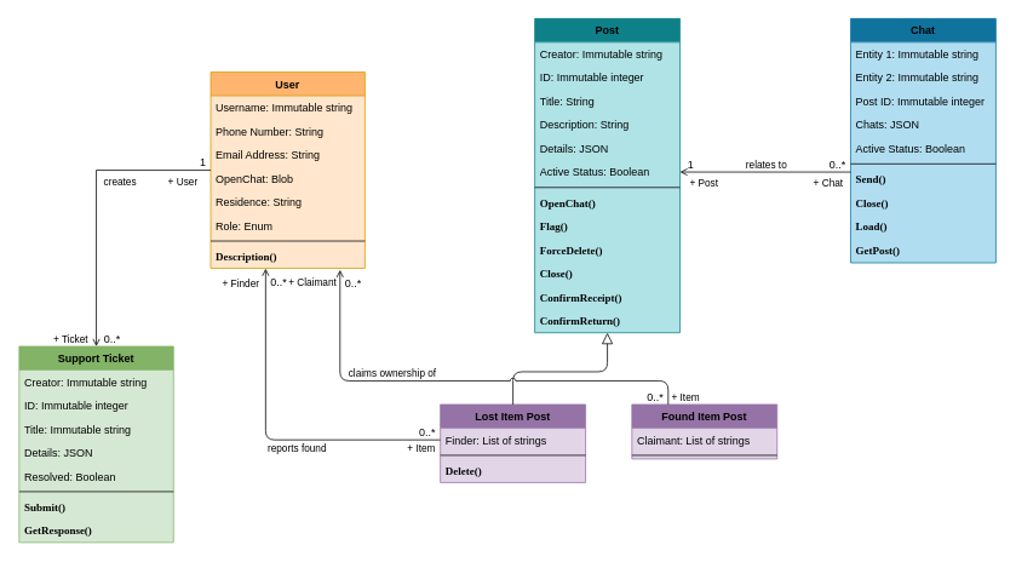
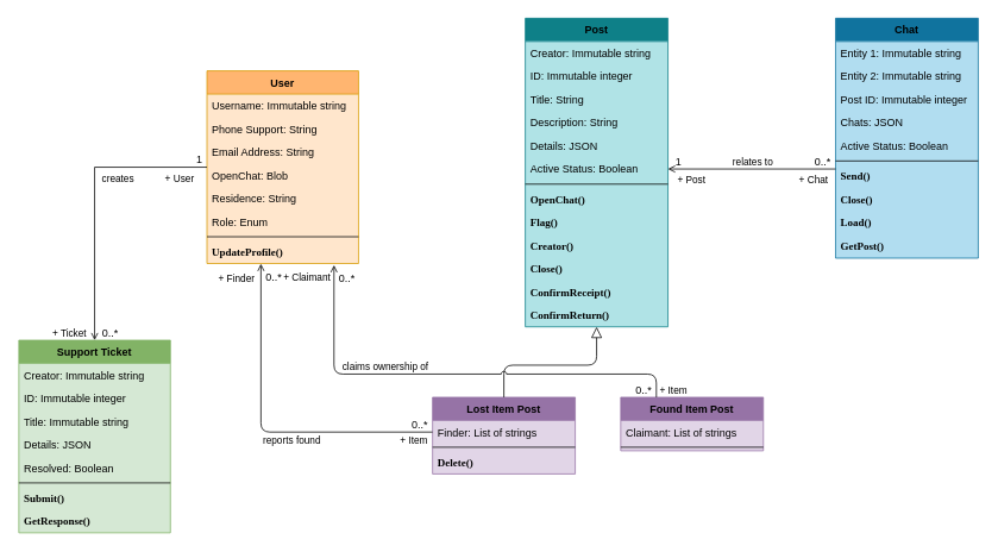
  <mxCell id="0" />
  <mxCell id="1" parent="0" />
  <mxCell id="2" value="User" style="swimlane;fontStyle=1;align=center;verticalAlign=top;childLayout=stackLayout;horizontal=1;startSize=26;horizontalStack=0;resizeParent=1;resizeLast=0;collapsible=1;marginBottom=0;rounded=0;shadow=0;strokeWidth=1;fillColor=#FFB570;strokeColor=#d79b00;swimlaneFillColor=#FFE6CC;" parent="1" vertex="1"><mxGeometry x="231" y="79" width="170" height="216" as="geometry"><mxRectangle x="220" y="140" width="160" height="26" as="alternateBounds" /></mxGeometry></mxCell>
  <mxCell id="3" value="Username: Immutable string" style="text;align=left;verticalAlign=top;spacingLeft=4;spacingRight=4;overflow=hidden;rotatable=0;points=[[0,0.5],[1,0.5]];portConstraint=eastwest;fontStyle=0" parent="2" vertex="1"><mxGeometry y="26" width="170" height="26" as="geometry" /></mxCell>
- <mxCell id="4" value="Phone Number: String" style="text;align=left;verticalAlign=top;spacingLeft=4;spacingRight=4;overflow=hidden;rotatable=0;points=[[0,0.5],[1,0.5]];portConstraint=eastwest;rounded=0;shadow=0;html=0;" parent="2" vertex="1"><mxGeometry y="52" width="170" height="26" as="geometry" /></mxCell>
+ <mxCell id="4" value="Phone Support: String" style="text;align=left;verticalAlign=top;spacingLeft=4;spacingRight=4;overflow=hidden;rotatable=0;points=[[0,0.5],[1,0.5]];portConstraint=eastwest;rounded=0;shadow=0;html=0;" parent="2" vertex="1"><mxGeometry y="52" width="170" height="26" as="geometry" /></mxCell>
  <mxCell id="5" value="Email Address: String&#10;" style="text;align=left;verticalAlign=top;spacingLeft=4;spacingRight=4;overflow=hidden;rotatable=0;points=[[0,0.5],[1,0.5]];portConstraint=eastwest;rounded=0;shadow=0;html=0;" parent="2" vertex="1"><mxGeometry y="78" width="170" height="26" as="geometry" /></mxCell>
  <mxCell id="6" value="OpenChat: Blob" style="text;align=left;verticalAlign=top;spacingLeft=4;spacingRight=4;overflow=hidden;rotatable=0;points=[[0,0.5],[1,0.5]];portConstraint=eastwest;rounded=0;shadow=0;html=0;" parent="2" vertex="1"><mxGeometry y="104" width="170" height="26" as="geometry" /></mxCell>
  <mxCell id="7" value="Residence: String" style="text;align=left;verticalAlign=top;spacingLeft=4;spacingRight=4;overflow=hidden;rotatable=0;points=[[0,0.5],[1,0.5]];portConstraint=eastwest;rounded=0;shadow=0;html=0;" parent="2" vertex="1"><mxGeometry y="130" width="170" height="26" as="geometry" /></mxCell>
  <mxCell id="8" value="Role: Enum" style="text;align=left;verticalAlign=top;spacingLeft=4;spacingRight=4;overflow=hidden;rotatable=0;points=[[0,0.5],[1,0.5]];portConstraint=eastwest;rounded=0;shadow=0;html=0;" parent="2" vertex="1"><mxGeometry y="156" width="170" height="26" as="geometry" /></mxCell>
  <mxCell id="9" value="" style="line;html=1;strokeWidth=1;align=left;verticalAlign=middle;spacingTop=-1;spacingLeft=3;spacingRight=3;rotatable=0;labelPosition=right;points=[];portConstraint=eastwest;" parent="2" vertex="1"><mxGeometry y="182" width="170" height="8" as="geometry" /></mxCell>
- <mxCell id="10" value="Description()" style="text;align=left;verticalAlign=top;spacingLeft=4;spacingRight=4;overflow=hidden;rotatable=0;points=[[0,0.5],[1,0.5]];portConstraint=eastwest;fontFamily=Consolas;fontStyle=1" parent="2" vertex="1"><mxGeometry y="190" width="170" height="26" as="geometry" /></mxCell>
+ <mxCell id="10" value="UpdateProfile()" style="text;align=left;verticalAlign=top;spacingLeft=4;spacingRight=4;overflow=hidden;rotatable=0;points=[[0,0.5],[1,0.5]];portConstraint=eastwest;fontFamily=Consolas;fontStyle=1" parent="2" vertex="1"><mxGeometry y="190" width="170" height="26" as="geometry" /></mxCell>
  <mxCell id="11" value="Lost Item Post" style="swimlane;fontStyle=1;align=center;verticalAlign=top;childLayout=stackLayout;horizontal=1;startSize=26;horizontalStack=0;resizeParent=1;resizeLast=0;collapsible=1;marginBottom=0;rounded=0;shadow=0;strokeWidth=1;fillColor=#9673A6;strokeColor=#9673a6;swimlaneFillColor=#E1D5E7;" parent="1" vertex="1"><mxGeometry x="484" y="445" width="160" height="86" as="geometry"><mxRectangle x="130" y="380" width="160" height="26" as="alternateBounds" /></mxGeometry></mxCell>
  <mxCell id="12" value="Finder: List of strings" style="text;align=left;verticalAlign=top;spacingLeft=4;spacingRight=4;overflow=hidden;rotatable=0;points=[[0,0.5],[1,0.5]];portConstraint=eastwest;" parent="11" vertex="1"><mxGeometry y="26" width="160" height="26" as="geometry" /></mxCell>
  <mxCell id="13" value="" style="line;html=1;strokeWidth=1;align=left;verticalAlign=middle;spacingTop=-1;spacingLeft=3;spacingRight=3;rotatable=0;labelPosition=right;points=[];portConstraint=eastwest;" parent="11" vertex="1"><mxGeometry y="52" width="160" height="8" as="geometry" /></mxCell>
  <mxCell id="14" value="Delete()" style="text;align=left;verticalAlign=top;spacingLeft=4;spacingRight=4;overflow=hidden;rotatable=0;points=[[0,0.5],[1,0.5]];portConstraint=eastwest;fontStyle=1;fontFamily=Consolas;" parent="11" vertex="1"><mxGeometry y="60" width="160" height="26" as="geometry" /></mxCell>
  <mxCell id="15" value="Found Item Post" style="swimlane;fontStyle=1;align=center;verticalAlign=top;childLayout=stackLayout;horizontal=1;startSize=26;horizontalStack=0;resizeParent=1;resizeLast=0;collapsible=1;marginBottom=0;rounded=0;shadow=0;strokeWidth=1;fillColor=#9673A6;strokeColor=#9673a6;swimlaneFillColor=#E1D5E7;" parent="1" vertex="1"><mxGeometry x="695" y="445" width="160" height="60" as="geometry"><mxRectangle x="340" y="380" width="170" height="26" as="alternateBounds" /></mxGeometry></mxCell>
  <mxCell id="16" value="Claimant: List of strings" style="text;align=left;verticalAlign=top;spacingLeft=4;spacingRight=4;overflow=hidden;rotatable=0;points=[[0,0.5],[1,0.5]];portConstraint=eastwest;" parent="15" vertex="1"><mxGeometry y="26" width="160" height="26" as="geometry" /></mxCell>
  <mxCell id="17" value="" style="line;html=1;strokeWidth=1;align=left;verticalAlign=middle;spacingTop=-1;spacingLeft=3;spacingRight=3;rotatable=0;labelPosition=right;points=[];portConstraint=eastwest;" parent="15" vertex="1"><mxGeometry y="52" width="160" height="8" as="geometry" /></mxCell>
  <mxCell id="18" style="edgeStyle=orthogonalEdgeStyle;rounded=1;orthogonalLoop=1;jettySize=auto;html=1;entryX=0.5;entryY=0;entryDx=0;entryDy=0;endArrow=none;startFill=0;startArrow=block;startSize=10;curved=0;" parent="1" source="19" target="11" edge="1"><mxGeometry relative="1" as="geometry"><Array as="points"><mxPoint x="668" y="409" /><mxPoint x="564" y="409" /></Array></mxGeometry></mxCell>
  <mxCell id="19" value="Post" style="swimlane;fontStyle=1;align=center;verticalAlign=top;childLayout=stackLayout;horizontal=1;startSize=26;horizontalStack=0;resizeParent=1;resizeLast=0;collapsible=1;marginBottom=0;rounded=0;shadow=0;strokeWidth=1;fillColor=#0E8088;strokeColor=#0e8088;swimlaneFillColor=#B0E3E6;" parent="1" vertex="1"><mxGeometry x="588" y="20" width="160" height="346" as="geometry"><mxRectangle x="508" y="81" width="160" height="26" as="alternateBounds" /></mxGeometry></mxCell>
  <mxCell id="20" value="Creator: Immutable string" style="text;align=left;verticalAlign=top;spacingLeft=4;spacingRight=4;overflow=hidden;rotatable=0;points=[[0,0.5],[1,0.5]];portConstraint=eastwest;" parent="19" vertex="1"><mxGeometry y="26" width="160" height="26" as="geometry" /></mxCell>
  <mxCell id="21" value="ID: Immutable integer" style="text;align=left;verticalAlign=top;spacingLeft=4;spacingRight=4;overflow=hidden;rotatable=0;points=[[0,0.5],[1,0.5]];portConstraint=eastwest;rounded=0;shadow=0;html=0;" parent="19" vertex="1"><mxGeometry y="52" width="160" height="26" as="geometry" /></mxCell>
  <mxCell id="22" value="Title: String" style="text;align=left;verticalAlign=top;spacingLeft=4;spacingRight=4;overflow=hidden;rotatable=0;points=[[0,0.5],[1,0.5]];portConstraint=eastwest;rounded=0;shadow=0;html=0;" parent="19" vertex="1"><mxGeometry y="78" width="160" height="26" as="geometry" /></mxCell>
  <mxCell id="23" value="Description: String" style="text;align=left;verticalAlign=top;spacingLeft=4;spacingRight=4;overflow=hidden;rotatable=0;points=[[0,0.5],[1,0.5]];portConstraint=eastwest;rounded=0;shadow=0;html=0;" parent="19" vertex="1"><mxGeometry y="104" width="160" height="26" as="geometry" /></mxCell>
  <mxCell id="24" value="Details: JSON" style="text;align=left;verticalAlign=top;spacingLeft=4;spacingRight=4;overflow=hidden;rotatable=0;points=[[0,0.5],[1,0.5]];portConstraint=eastwest;rounded=0;shadow=0;html=0;" parent="19" vertex="1"><mxGeometry y="130" width="160" height="26" as="geometry" /></mxCell>
  <mxCell id="25" value="Active Status: Boolean" style="text;align=left;verticalAlign=top;spacingLeft=4;spacingRight=4;overflow=hidden;rotatable=0;points=[[0,0.5],[1,0.5]];portConstraint=eastwest;rounded=0;shadow=0;html=0;" parent="19" vertex="1"><mxGeometry y="156" width="160" height="26" as="geometry" /></mxCell>
  <mxCell id="26" value="" style="line;html=1;strokeWidth=1;align=left;verticalAlign=middle;spacingTop=-1;spacingLeft=3;spacingRight=3;rotatable=0;labelPosition=right;points=[];portConstraint=eastwest;" parent="19" vertex="1"><mxGeometry y="182" width="160" height="8" as="geometry" /></mxCell>
  <mxCell id="27" value="OpenChat()" style="text;align=left;verticalAlign=top;spacingLeft=4;spacingRight=4;overflow=hidden;rotatable=0;points=[[0,0.5],[1,0.5]];portConstraint=eastwest;fontFamily=Consolas;fontStyle=1" parent="19" vertex="1"><mxGeometry y="190" width="160" height="26" as="geometry" /></mxCell>
  <mxCell id="28" value="Flag()" style="text;align=left;verticalAlign=top;spacingLeft=4;spacingRight=4;overflow=hidden;rotatable=0;points=[[0,0.5],[1,0.5]];portConstraint=eastwest;fontStyle=1;fontFamily=Consolas;" parent="19" vertex="1"><mxGeometry y="216" width="160" height="26" as="geometry" /></mxCell>
- <mxCell id="29" value="ForceDelete()" style="text;align=left;verticalAlign=top;spacingLeft=4;spacingRight=4;overflow=hidden;rotatable=0;points=[[0,0.5],[1,0.5]];portConstraint=eastwest;fontStyle=1;fontFamily=Consolas;" parent="19" vertex="1"><mxGeometry y="242" width="160" height="26" as="geometry" /></mxCell>
+ <mxCell id="29" value="Creator()" style="text;align=left;verticalAlign=top;spacingLeft=4;spacingRight=4;overflow=hidden;rotatable=0;points=[[0,0.5],[1,0.5]];portConstraint=eastwest;fontStyle=1;fontFamily=Consolas;" parent="19" vertex="1"><mxGeometry y="242" width="160" height="26" as="geometry" /></mxCell>
  <mxCell id="30" value="Close()" style="text;align=left;verticalAlign=top;spacingLeft=4;spacingRight=4;overflow=hidden;rotatable=0;points=[[0,0.5],[1,0.5]];portConstraint=eastwest;fontStyle=1;fontFamily=Consolas;" parent="19" vertex="1"><mxGeometry y="268" width="160" height="26" as="geometry" /></mxCell>
  <mxCell id="31" value="ConfirmReceipt()" style="text;align=left;verticalAlign=top;spacingLeft=4;spacingRight=4;overflow=hidden;rotatable=0;points=[[0,0.5],[1,0.5]];portConstraint=eastwest;fontStyle=1;fontFamily=Consolas;" parent="19" vertex="1"><mxGeometry y="294" width="160" height="26" as="geometry" /></mxCell>
  <mxCell id="32" value="ConfirmReturn()" style="text;align=left;verticalAlign=top;spacingLeft=4;spacingRight=4;overflow=hidden;rotatable=0;points=[[0,0.5],[1,0.5]];portConstraint=eastwest;fontStyle=1;fontFamily=Consolas;" parent="19" vertex="1"><mxGeometry y="320" width="160" height="26" as="geometry" /></mxCell>
  <mxCell id="33" value="" style="endArrow=none;shadow=0;strokeWidth=1;rounded=1;curved=0;endFill=1;edgeStyle=elbowEdgeStyle;elbow=vertical;startArrow=open;startFill=0;exitX=0.356;exitY=1.012;exitDx=0;exitDy=0;entryX=0;entryY=0.5;entryDx=0;entryDy=0;exitPerimeter=0;" parent="1" source="10" target="12" edge="1"><mxGeometry x="0.5" y="41" relative="1" as="geometry"><mxPoint x="440" y="349" as="sourcePoint" /><mxPoint x="568" y="349" as="targetPoint" /><mxPoint x="-40" y="32" as="offset" /><Array as="points"><mxPoint x="310" y="484" /></Array></mxGeometry></mxCell>
  <mxCell id="34" value="  0..*" style="resizable=0;align=left;verticalAlign=bottom;labelBackgroundColor=none;fontSize=12;" parent="33" connectable="0" vertex="1"><mxGeometry x="-1" relative="1" as="geometry"><mxPoint x="-3" y="24" as="offset" /></mxGeometry></mxCell>
  <mxCell id="35" value="0..*" style="resizable=0;align=right;verticalAlign=bottom;labelBackgroundColor=none;fontSize=12;" parent="33" connectable="0" vertex="1"><mxGeometry x="1" relative="1" as="geometry"><mxPoint x="-4" as="offset" /></mxGeometry></mxCell>
  <mxCell id="36" value="&lt;font style=&quot;font-size: 11px;&quot;&gt;+ Item&lt;/font&gt;" style="text;html=1;resizable=0;points=[];;align=center;verticalAlign=middle;labelBackgroundColor=none;rounded=0;shadow=0;strokeWidth=1;fontSize=12;" parent="33" vertex="1" connectable="0"><mxGeometry x="0.5" y="49" relative="1" as="geometry"><mxPoint x="74" y="58" as="offset" /></mxGeometry></mxCell>
  <mxCell id="37" value="+ Finder" style="edgeLabel;html=1;align=center;verticalAlign=middle;resizable=0;points=[];" parent="33" vertex="1" connectable="0"><mxGeometry x="-0.816" y="1" relative="1" as="geometry"><mxPoint x="-29" y="-19" as="offset" /></mxGeometry></mxCell>
  <mxCell id="38" value="reports found" style="edgeLabel;html=1;align=center;verticalAlign=middle;resizable=0;points=[];" parent="33" vertex="1" connectable="0"><mxGeometry x="0.057" y="-1" relative="1" as="geometry"><mxPoint x="22" y="8" as="offset" /></mxGeometry></mxCell>
  <mxCell id="39" value="" style="endArrow=none;shadow=0;strokeWidth=1;rounded=1;curved=0;endFill=1;edgeStyle=elbowEdgeStyle;elbow=vertical;startArrow=open;startFill=0;exitX=0.838;exitY=1.069;exitDx=0;exitDy=0;exitPerimeter=0;jumpStyle=arc;entryX=0.25;entryY=0;entryDx=0;entryDy=0;" parent="1" source="10" target="15" edge="1"><mxGeometry x="0.5" y="41" relative="1" as="geometry"><mxPoint x="570" y="295" as="sourcePoint" /><mxPoint x="695" y="484" as="targetPoint" /><mxPoint x="-40" y="32" as="offset" /><Array as="points"><mxPoint x="550" y="419" /></Array></mxGeometry></mxCell>
  <mxCell id="40" value="  0..*" style="resizable=0;align=left;verticalAlign=bottom;labelBackgroundColor=none;fontSize=12;" parent="39" connectable="0" vertex="1"><mxGeometry x="-1" relative="1" as="geometry"><mxPoint x="-3" y="23" as="offset" /></mxGeometry></mxCell>
  <mxCell id="41" value="0..*" style="resizable=0;align=right;verticalAlign=bottom;labelBackgroundColor=none;fontSize=12;" parent="39" connectable="0" vertex="1"><mxGeometry x="1" relative="1" as="geometry"><mxPoint x="-4" as="offset" /></mxGeometry></mxCell>
  <mxCell id="42" value="&lt;font style=&quot;font-size: 11px;&quot;&gt;+ Item&lt;/font&gt;" style="text;html=1;resizable=0;points=[];;align=center;verticalAlign=middle;labelBackgroundColor=none;rounded=0;shadow=0;strokeWidth=1;fontSize=12;" parent="39" vertex="1" connectable="0"><mxGeometry x="0.5" y="49" relative="1" as="geometry"><mxPoint x="120" y="66" as="offset" /></mxGeometry></mxCell>
  <mxCell id="43" value="+ Claimant" style="edgeLabel;html=1;align=center;verticalAlign=middle;resizable=0;points=[];labelBackgroundColor=none;" parent="39" vertex="1" connectable="0"><mxGeometry x="-0.816" y="1" relative="1" as="geometry"><mxPoint x="-32" y="-33" as="offset" /></mxGeometry></mxCell>
  <mxCell id="44" value="claims ownership of" style="edgeLabel;html=1;align=center;verticalAlign=middle;resizable=0;points=[];labelBackgroundColor=none;" parent="39" vertex="1" connectable="0"><mxGeometry x="0.057" y="-1" relative="1" as="geometry"><mxPoint x="-90" y="-10" as="offset" /></mxGeometry></mxCell>
  <mxCell id="45" value="Chat" style="swimlane;fontStyle=1;align=center;verticalAlign=top;childLayout=stackLayout;horizontal=1;startSize=26;horizontalStack=0;resizeParent=1;resizeLast=0;collapsible=1;marginBottom=0;rounded=0;shadow=0;strokeWidth=1;fillColor=#10739E;strokeColor=#10739e;swimlaneFillColor=#B1DDF0;" parent="1" vertex="1"><mxGeometry x="936" y="20" width="160" height="269" as="geometry"><mxRectangle x="508" y="81" width="160" height="26" as="alternateBounds" /></mxGeometry></mxCell>
  <mxCell id="46" value="Entity 1: Immutable string" style="text;align=left;verticalAlign=top;spacingLeft=4;spacingRight=4;overflow=hidden;rotatable=0;points=[[0,0.5],[1,0.5]];portConstraint=eastwest;" parent="45" vertex="1"><mxGeometry y="26" width="160" height="26" as="geometry" /></mxCell>
  <mxCell id="47" value="Entity 2: Immutable string" style="text;align=left;verticalAlign=top;spacingLeft=4;spacingRight=4;overflow=hidden;rotatable=0;points=[[0,0.5],[1,0.5]];portConstraint=eastwest;rounded=0;shadow=0;html=0;" parent="45" vertex="1"><mxGeometry y="52" width="160" height="26" as="geometry" /></mxCell>
  <mxCell id="48" value="Post ID: Immutable integer" style="text;align=left;verticalAlign=top;spacingLeft=4;spacingRight=4;overflow=hidden;rotatable=0;points=[[0,0.5],[1,0.5]];portConstraint=eastwest;rounded=0;shadow=0;html=0;" parent="45" vertex="1"><mxGeometry y="78" width="160" height="26" as="geometry" /></mxCell>
  <mxCell id="49" value="Chats: JSON" style="text;align=left;verticalAlign=top;spacingLeft=4;spacingRight=4;overflow=hidden;rotatable=0;points=[[0,0.5],[1,0.5]];portConstraint=eastwest;rounded=0;shadow=0;html=0;" parent="45" vertex="1"><mxGeometry y="104" width="160" height="26" as="geometry" /></mxCell>
  <mxCell id="50" value="Active Status: Boolean" style="text;align=left;verticalAlign=top;spacingLeft=4;spacingRight=4;overflow=hidden;rotatable=0;points=[[0,0.5],[1,0.5]];portConstraint=eastwest;rounded=0;shadow=0;html=0;" parent="45" vertex="1"><mxGeometry y="130" width="160" height="26" as="geometry" /></mxCell>
  <mxCell id="51" value="" style="line;html=1;strokeWidth=1;align=left;verticalAlign=middle;spacingTop=-1;spacingLeft=3;spacingRight=3;rotatable=0;labelPosition=right;points=[];portConstraint=eastwest;" parent="45" vertex="1"><mxGeometry y="156" width="160" height="8" as="geometry" /></mxCell>
  <mxCell id="52" value="Send()" style="text;align=left;verticalAlign=top;spacingLeft=4;spacingRight=4;overflow=hidden;rotatable=0;points=[[0,0.5],[1,0.5]];portConstraint=eastwest;fontFamily=Consolas;fontStyle=1" parent="45" vertex="1"><mxGeometry y="164" width="160" height="26" as="geometry" /></mxCell>
  <mxCell id="53" value="Close()" style="text;align=left;verticalAlign=top;spacingLeft=4;spacingRight=4;overflow=hidden;rotatable=0;points=[[0,0.5],[1,0.5]];portConstraint=eastwest;fontStyle=1;fontFamily=Consolas;" parent="45" vertex="1"><mxGeometry y="190" width="160" height="26" as="geometry" /></mxCell>
  <mxCell id="54" value="Load()" style="text;align=left;verticalAlign=top;spacingLeft=4;spacingRight=4;overflow=hidden;rotatable=0;points=[[0,0.5],[1,0.5]];portConstraint=eastwest;fontStyle=1;fontFamily=Consolas;" parent="45" vertex="1"><mxGeometry y="216" width="160" height="26" as="geometry" /></mxCell>
  <mxCell id="55" value="GetPost()" style="text;align=left;verticalAlign=top;spacingLeft=4;spacingRight=4;overflow=hidden;rotatable=0;points=[[0,0.5],[1,0.5]];portConstraint=eastwest;fontStyle=1;fontFamily=Consolas;" parent="45" vertex="1"><mxGeometry y="242" width="160" height="26" as="geometry" /></mxCell>
  <mxCell id="56" value="" style="endArrow=none;shadow=0;strokeWidth=1;rounded=0;curved=0;endFill=1;edgeStyle=elbowEdgeStyle;elbow=vertical;startArrow=open;startFill=0;verticalAlign=bottom;exitX=1;exitY=0.5;exitDx=0;exitDy=0;entryX=0;entryY=0.5;entryDx=0;entryDy=0;" parent="1" source="25" edge="1"><mxGeometry x="0.5" y="41" relative="1" as="geometry"><mxPoint x="760" y="189" as="sourcePoint" /><mxPoint x="936" y="189" as="targetPoint" /><mxPoint x="-40" y="32" as="offset" /></mxGeometry></mxCell>
  <mxCell id="57" value="  1" style="resizable=0;align=left;verticalAlign=bottom;labelBackgroundColor=none;fontSize=12;" parent="56" connectable="0" vertex="1"><mxGeometry x="-1" relative="1" as="geometry"><mxPoint as="offset" /></mxGeometry></mxCell>
  <mxCell id="58" value="0..*" style="resizable=0;align=right;verticalAlign=bottom;labelBackgroundColor=none;fontSize=12;" parent="56" connectable="0" vertex="1"><mxGeometry x="1" relative="1" as="geometry"><mxPoint x="-4" as="offset" /></mxGeometry></mxCell>
  <mxCell id="59" value="&lt;font style=&quot;font-size: 11px;&quot;&gt;relates to&lt;/font&gt;" style="text;html=1;resizable=0;points=[];;align=center;verticalAlign=middle;labelBackgroundColor=none;rounded=0;shadow=0;strokeWidth=1;fontSize=12;" parent="56" vertex="1" connectable="0"><mxGeometry x="0.5" y="49" relative="1" as="geometry"><mxPoint x="-47" y="40" as="offset" /></mxGeometry></mxCell>
  <mxCell id="60" value="+ Post" style="edgeLabel;html=1;align=left;verticalAlign=middle;resizable=0;points=[];" parent="56" vertex="1" connectable="0"><mxGeometry x="-0.816" y="2" relative="1" as="geometry"><mxPoint x="-8" y="14" as="offset" /></mxGeometry></mxCell>
  <mxCell id="61" value="+ Chat" style="edgeLabel;html=1;align=right;verticalAlign=middle;resizable=0;points=[];" parent="56" vertex="1" connectable="0"><mxGeometry x="0.903" y="-1" relative="1" as="geometry"><mxPoint x="1" y="11" as="offset" /></mxGeometry></mxCell>
  <mxCell id="62" value="Support Ticket" style="swimlane;fontStyle=1;align=center;verticalAlign=top;childLayout=stackLayout;horizontal=1;startSize=26;horizontalStack=0;resizeParent=1;resizeLast=0;collapsible=1;marginBottom=0;rounded=0;shadow=0;strokeWidth=1;fillColor=#82B366;strokeColor=#82b366;swimlaneFillColor=#D5E8D4;" parent="1" vertex="1"><mxGeometry x="20" y="381" width="170" height="216" as="geometry"><mxRectangle x="220" y="140" width="160" height="26" as="alternateBounds" /></mxGeometry></mxCell>
  <mxCell id="63" value="Creator: Immutable string" style="text;align=left;verticalAlign=top;spacingLeft=4;spacingRight=4;overflow=hidden;rotatable=0;points=[[0,0.5],[1,0.5]];portConstraint=eastwest;fontStyle=0" parent="62" vertex="1"><mxGeometry y="26" width="170" height="26" as="geometry" /></mxCell>
  <mxCell id="64" value="ID: Immutable integer" style="text;align=left;verticalAlign=top;spacingLeft=4;spacingRight=4;overflow=hidden;rotatable=0;points=[[0,0.5],[1,0.5]];portConstraint=eastwest;fontStyle=0" parent="62" vertex="1"><mxGeometry y="52" width="170" height="26" as="geometry" /></mxCell>
  <mxCell id="65" value="Title: Immutable string" style="text;align=left;verticalAlign=top;spacingLeft=4;spacingRight=4;overflow=hidden;rotatable=0;points=[[0,0.5],[1,0.5]];portConstraint=eastwest;fontStyle=0" parent="62" vertex="1"><mxGeometry y="78" width="170" height="26" as="geometry" /></mxCell>
  <mxCell id="66" value="Details: JSON" style="text;align=left;verticalAlign=top;spacingLeft=4;spacingRight=4;overflow=hidden;rotatable=0;points=[[0,0.5],[1,0.5]];portConstraint=eastwest;rounded=0;shadow=0;html=0;" parent="62" vertex="1"><mxGeometry y="104" width="170" height="26" as="geometry" /></mxCell>
  <mxCell id="67" value="Resolved: Boolean" style="text;align=left;verticalAlign=top;spacingLeft=4;spacingRight=4;overflow=hidden;rotatable=0;points=[[0,0.5],[1,0.5]];portConstraint=eastwest;rounded=0;shadow=0;html=0;" parent="62" vertex="1"><mxGeometry y="130" width="170" height="26" as="geometry" /></mxCell>
  <mxCell id="68" value="" style="line;html=1;strokeWidth=1;align=left;verticalAlign=middle;spacingTop=-1;spacingLeft=3;spacingRight=3;rotatable=0;labelPosition=right;points=[];portConstraint=eastwest;" parent="62" vertex="1"><mxGeometry y="156" width="170" height="8" as="geometry" /></mxCell>
  <mxCell id="69" value="Submit()" style="text;align=left;verticalAlign=top;spacingLeft=4;spacingRight=4;overflow=hidden;rotatable=0;points=[[0,0.5],[1,0.5]];portConstraint=eastwest;fontFamily=Consolas;fontStyle=1" parent="62" vertex="1"><mxGeometry y="164" width="170" height="26" as="geometry" /></mxCell>
  <mxCell id="70" value="GetResponse()" style="text;align=left;verticalAlign=top;spacingLeft=4;spacingRight=4;overflow=hidden;rotatable=0;points=[[0,0.5],[1,0.5]];portConstraint=eastwest;fontFamily=Consolas;fontStyle=1" parent="62" vertex="1"><mxGeometry y="190" width="170" height="26" as="geometry" /></mxCell>
  <mxCell id="71" value="" style="endArrow=none;shadow=0;strokeWidth=1;rounded=0;curved=0;endFill=1;edgeStyle=elbowEdgeStyle;elbow=vertical;startArrow=open;startFill=0;verticalAlign=bottom;exitX=0.5;exitY=0;exitDx=0;exitDy=0;" parent="1" source="62" edge="1"><mxGeometry x="0.5" y="41" relative="1" as="geometry"><mxPoint x="44" y="186.69" as="sourcePoint" /><mxPoint x="231" y="186.69" as="targetPoint" /><mxPoint x="-40" y="32" as="offset" /><Array as="points"><mxPoint x="160" y="187" /></Array></mxGeometry></mxCell>
  <mxCell id="72" value="  0..*" style="resizable=0;align=left;verticalAlign=bottom;labelBackgroundColor=none;fontSize=12;" parent="71" connectable="0" vertex="1"><mxGeometry x="-1" relative="1" as="geometry"><mxPoint as="offset" /></mxGeometry></mxCell>
  <mxCell id="73" value="1" style="resizable=0;align=right;verticalAlign=bottom;labelBackgroundColor=none;fontSize=12;" parent="71" connectable="0" vertex="1"><mxGeometry x="1" relative="1" as="geometry"><mxPoint x="-4" as="offset" /></mxGeometry></mxCell>
  <mxCell id="74" value="&lt;font style=&quot;font-size: 11px;&quot;&gt;creates&lt;/font&gt;" style="text;html=1;resizable=0;points=[];;align=center;verticalAlign=middle;labelBackgroundColor=none;rounded=0;shadow=0;strokeWidth=1;fontSize=12;" parent="71" vertex="1" connectable="0"><mxGeometry x="0.5" y="49" relative="1" as="geometry"><mxPoint x="-21" y="61" as="offset" /></mxGeometry></mxCell>
  <mxCell id="75" value="+ Ticket" style="edgeLabel;html=1;align=left;verticalAlign=middle;resizable=0;points=[];" parent="71" vertex="1" connectable="0"><mxGeometry x="-0.816" y="2" relative="1" as="geometry"><mxPoint x="-47" y="20" as="offset" /></mxGeometry></mxCell>
  <mxCell id="76" value="+ User" style="edgeLabel;html=1;align=right;verticalAlign=middle;resizable=0;points=[];" parent="71" vertex="1" connectable="0"><mxGeometry x="0.903" y="-1" relative="1" as="geometry"><mxPoint x="1" y="11" as="offset" /></mxGeometry></mxCell>
